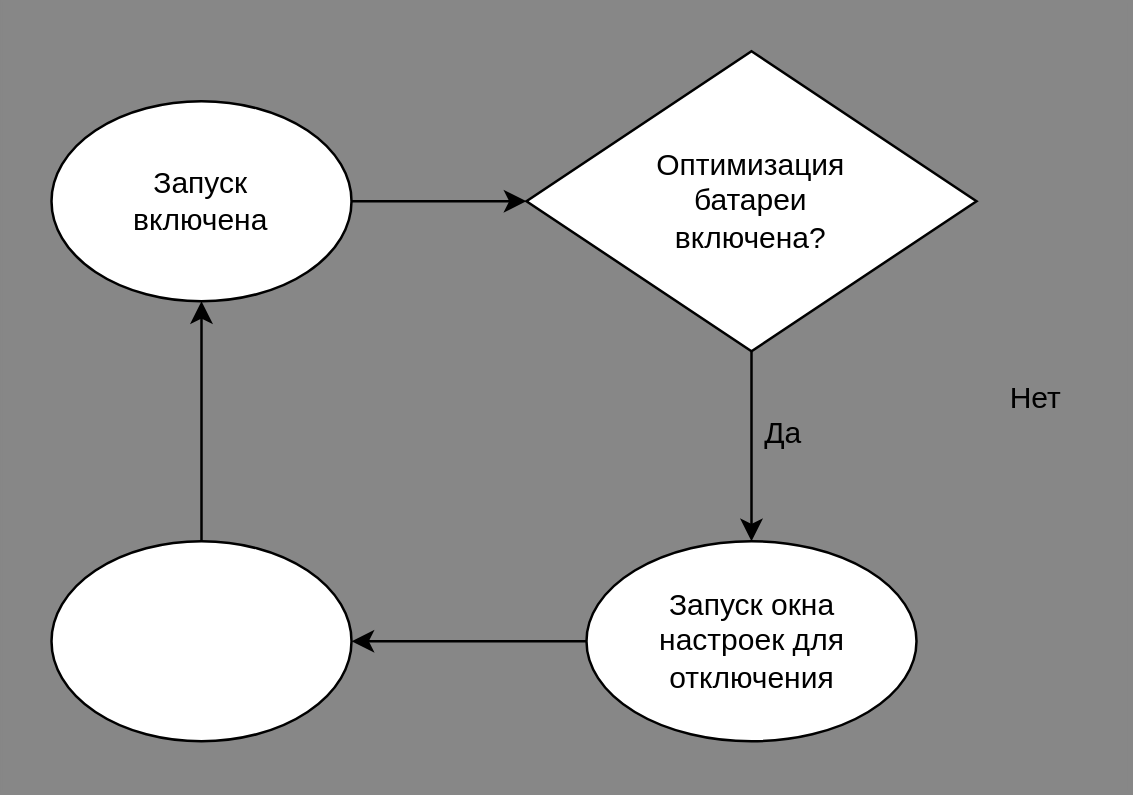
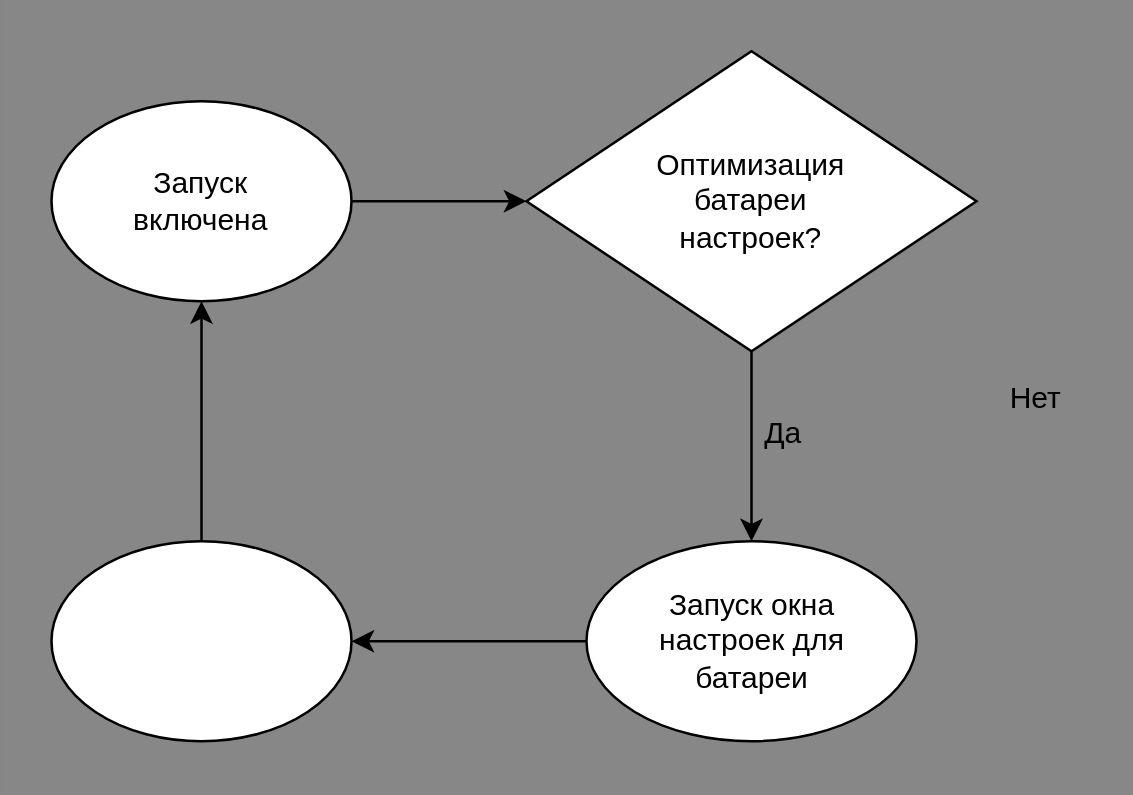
  <mxCell id="0" />
  <mxCell id="1" parent="0" />
  <mxCell id="2" style="edgeStyle=orthogonalEdgeStyle;rounded=0;orthogonalLoop=1;jettySize=auto;html=1;exitX=1;exitY=0.5;exitDx=0;exitDy=0;entryX=0;entryY=0.5;entryDx=0;entryDy=0;" parent="1" source="3" target="6" edge="1"><mxGeometry relative="1" as="geometry" /></mxCell>
  <mxCell id="3" value="" style="ellipse;whiteSpace=wrap;html=1;" parent="1" vertex="1"><mxGeometry x="20" y="40" width="120" height="80" as="geometry" /></mxCell>
  <mxCell id="4" value="Запуск включена" style="text;html=1;strokeColor=none;fillColor=none;align=center;verticalAlign=middle;whiteSpace=wrap;rounded=0;" parent="1" vertex="1"><mxGeometry x="50" y="65" width="60" height="30" as="geometry" /></mxCell>
  <mxCell id="5" style="edgeStyle=orthogonalEdgeStyle;rounded=0;orthogonalLoop=1;jettySize=auto;html=1;exitX=0.5;exitY=1;exitDx=0;exitDy=0;entryX=0.5;entryY=0;entryDx=0;entryDy=0;entryPerimeter=0;" edge="1" parent="1" source="6" target="9"><mxGeometry relative="1" as="geometry" /></mxCell>
  <mxCell id="6" value="" style="rhombus;whiteSpace=wrap;html=1;" parent="1" vertex="1"><mxGeometry x="210" y="20" width="180" height="120" as="geometry" /></mxCell>
- <mxCell id="7" value="Оптимизация батареи включена?" style="text;html=1;strokeColor=none;fillColor=none;align=center;verticalAlign=middle;whiteSpace=wrap;rounded=0;" parent="1" vertex="1"><mxGeometry x="270" y="65" width="60" height="30" as="geometry" /></mxCell>
+ <mxCell id="7" value="Оптимизация батареи настроек?" style="text;html=1;strokeColor=none;fillColor=none;align=center;verticalAlign=middle;whiteSpace=wrap;rounded=0;" parent="1" vertex="1"><mxGeometry x="270" y="65" width="60" height="30" as="geometry" /></mxCell>
  <mxCell id="8" style="edgeStyle=orthogonalEdgeStyle;rounded=0;orthogonalLoop=1;jettySize=auto;html=1;exitX=0;exitY=0.5;exitDx=0;exitDy=0;entryX=1;entryY=0.5;entryDx=0;entryDy=0;" edge="1" parent="1" source="9" target="12"><mxGeometry relative="1" as="geometry" /></mxCell>
  <mxCell id="9" value="" style="ellipse;whiteSpace=wrap;html=1;" vertex="1" parent="1"><mxGeometry x="234" y="216" width="132" height="80" as="geometry" /></mxCell>
- <mxCell id="10" value="Запуск окна настроек для отключения" style="text;html=1;strokeColor=none;fillColor=none;align=center;verticalAlign=middle;whiteSpace=wrap;rounded=0;" vertex="1" parent="1"><mxGeometry x="254.5" y="241" width="91" height="30" as="geometry" /></mxCell>
+ <mxCell id="10" value="Запуск окна настроек для батареи" style="text;html=1;strokeColor=none;fillColor=none;align=center;verticalAlign=middle;whiteSpace=wrap;rounded=0;" vertex="1" parent="1"><mxGeometry x="254.5" y="241" width="91" height="30" as="geometry" /></mxCell>
  <mxCell id="11" style="edgeStyle=orthogonalEdgeStyle;rounded=0;orthogonalLoop=1;jettySize=auto;html=1;exitX=0.5;exitY=0;exitDx=0;exitDy=0;entryX=0.5;entryY=1;entryDx=0;entryDy=0;" edge="1" parent="1" source="12" target="3"><mxGeometry relative="1" as="geometry" /></mxCell>
  <mxCell id="12" value="" style="ellipse;whiteSpace=wrap;html=1;" vertex="1" parent="1"><mxGeometry x="20" y="216" width="120" height="80" as="geometry" /></mxCell>
  <mxCell id="13" value="Да" style="text;html=1;strokeColor=none;fillColor=none;align=center;verticalAlign=middle;whiteSpace=wrap;rounded=0;" vertex="1" parent="1"><mxGeometry x="296" y="162" width="34" height="21" as="geometry" /></mxCell>
  <mxCell id="14" value="Нет" style="text;html=1;strokeColor=none;fillColor=none;align=center;verticalAlign=middle;whiteSpace=wrap;rounded=0;" vertex="1" parent="1"><mxGeometry x="397" y="148" width="34" height="21" as="geometry" /></mxCell>
  <mxCell id="15" style="edgeStyle=orthogonalEdgeStyle;rounded=0;orthogonalLoop=1;jettySize=auto;html=1;exitX=0.5;exitY=1;exitDx=0;exitDy=0;" edge="1" parent="1" source="9" target="9"><mxGeometry relative="1" as="geometry" /></mxCell>
